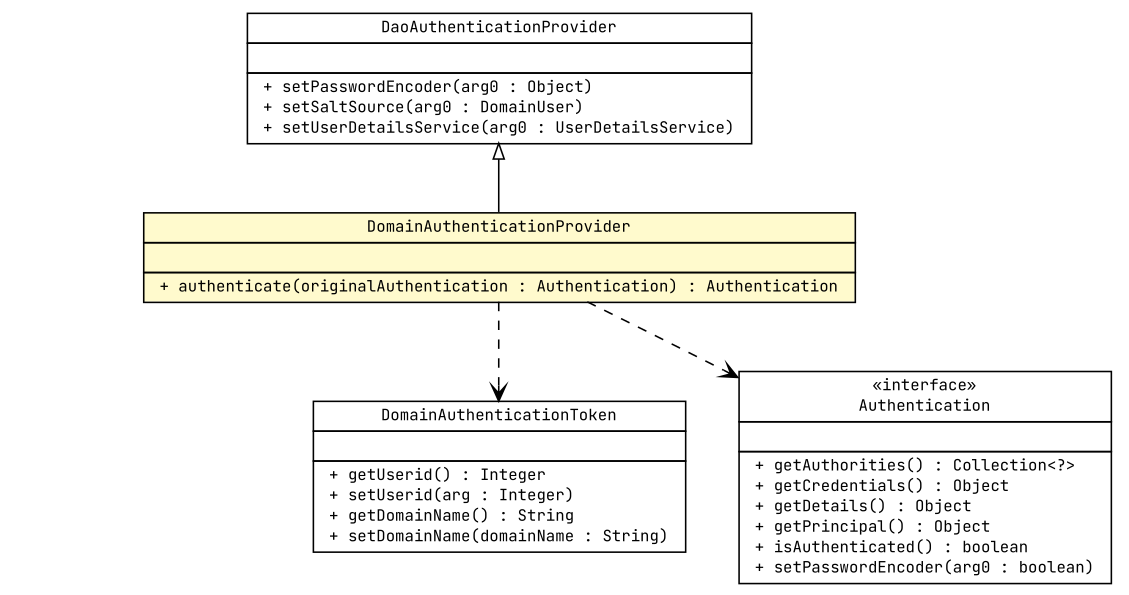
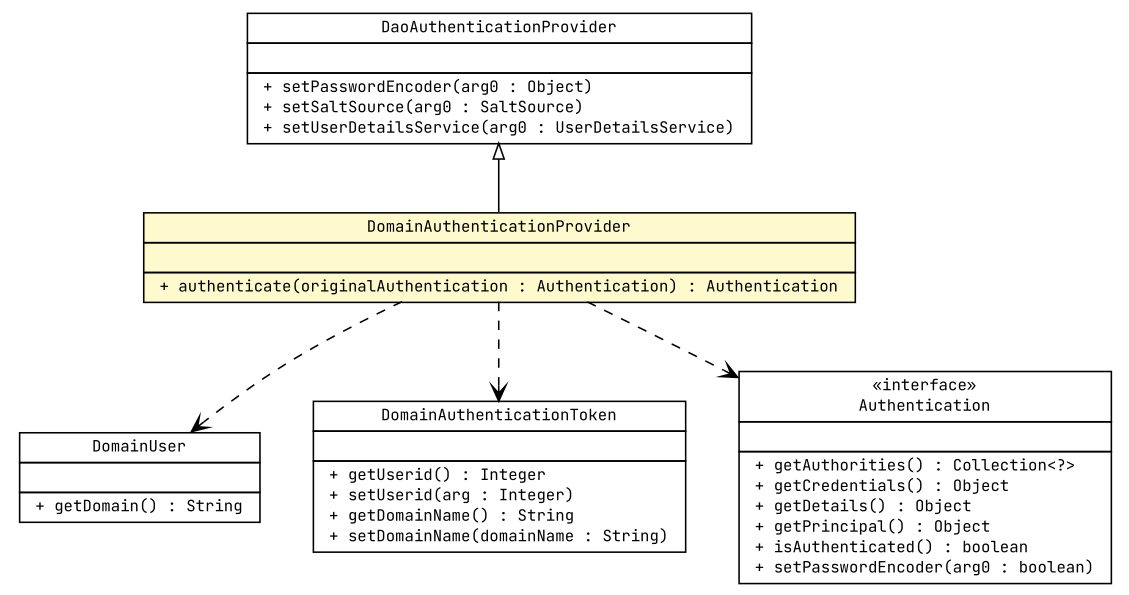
  digraph {
    fontname="JetBrains Mono"
    nodesep=0.25
    rankdir=TB
    ranksep=0.5
    node [fontcolor=black fontname="JetBrains Mono" fontsize=10.0 shape=plaintext]
    edge [arrowhead=open color=black fontcolor=black fontname="JetBrains Mono" fontsize=10.0 headport=p labelfontname=Helvetica labelfontsize=10 style=dashed tailport=p]
+   n1 [label=<<table title="com.inn.headstartdemo.security.core.userdetails.DomainUser" border="0" cellborder="1" cellspacing="0" cellpadding="2" port="p" href="../../core/userdetails/DomainUser.html"> 		<tr><td><table border="0" cellspacing="0" cellpadding="1"> <tr><td align="center" balign="center"> DomainUser </td></tr> 		</table></td></tr> 		<tr><td><table border="0" cellspacing="0" cellpadding="1"> <tr><td align="left" balign="left">  </td></tr> 		</table></td></tr> 		<tr><td><table border="0" cellspacing="0" cellpadding="1"> <tr><td align="left" balign="left"> + getDomain() : String </td></tr> 		</table></td></tr> 		</table>>]
    n2 [label=<<table title="com.inn.headstartdemo.security.authentication.DomainAuthenticationToken" border="0" cellborder="1" cellspacing="0" cellpadding="2" port="p" href="../DomainAuthenticationToken.html"> 		<tr><td><table border="0" cellspacing="0" cellpadding="1"> <tr><td align="center" balign="center"> DomainAuthenticationToken </td></tr> 		</table></td></tr> 		<tr><td><table border="0" cellspacing="0" cellpadding="1"> <tr><td align="left" balign="left">  </td></tr> 		</table></td></tr> 		<tr><td><table border="0" cellspacing="0" cellpadding="1"> <tr><td align="left" balign="left"> + getUserid() : Integer </td></tr> <tr><td align="left" balign="left"> + setUserid(arg : Integer) </td></tr> <tr><td align="left" balign="left"> + getDomainName() : String </td></tr> <tr><td align="left" balign="left"> + setDomainName(domainName : String) </td></tr> 		</table></td></tr> 		</table>>]
    n3 [label=<<table title="com.inn.headstartdemo.security.authentication.dao.DomainAuthenticationProvider" border="0" cellborder="1" cellspacing="0" cellpadding="2" port="p" bgcolor="lemonChiffon" href="./DomainAuthenticationProvider.html"> 		<tr><td><table border="0" cellspacing="0" cellpadding="1"> <tr><td align="center" balign="center"> DomainAuthenticationProvider </td></tr> 		</table></td></tr> 		<tr><td><table border="0" cellspacing="0" cellpadding="1"> <tr><td align="left" balign="left">  </td></tr> 		</table></td></tr> 		<tr><td><table border="0" cellspacing="0" cellpadding="1"> <tr><td align="left" balign="left"> + authenticate(originalAuthentication : Authentication) : Authentication </td></tr> 		</table></td></tr> 		</table>>]
    n4 [label=<<table title="org.springframework.security.core.Authentication" border="0" cellborder="1" cellspacing="0" cellpadding="2" port="p" href="http://java.sun.com/j2se/1.4.2/docs/api/org/springframework/security/core/Authentication.html"> 		<tr><td><table border="0" cellspacing="0" cellpadding="1"> <tr><td align="center" balign="center"> &#171;interface&#187; </td></tr> <tr><td align="center" balign="center"> Authentication </td></tr> 		</table></td></tr> 		<tr><td><table border="0" cellspacing="0" cellpadding="1"> <tr><td align="left" balign="left">  </td></tr> 		</table></td></tr> 		<tr><td><table border="0" cellspacing="0" cellpadding="1"> <tr><td align="left" balign="left"> + getAuthorities() : Collection&lt;?&gt; </td></tr> <tr><td align="left" balign="left"> + getCredentials() : Object </td></tr> <tr><td align="left" balign="left"> + getDetails() : Object </td></tr> <tr><td align="left" balign="left"> + getPrincipal() : Object </td></tr> <tr><td align="left" balign="left"> + isAuthenticated() : boolean </td></tr> <tr><td align="left" balign="left"> + setPasswordEncoder(arg0 : boolean) </td></tr> 		</table></td></tr> 		</table>>]
-   n5 [label=<<table title="org.springframework.security.authentication.dao.DaoAuthenticationProvider" border="0" cellborder="1" cellspacing="0" cellpadding="2" port="p" href="http://java.sun.com/j2se/1.4.2/docs/api/org/springframework/security/authentication/dao/DaoAuthenticationProvider.html"> 		<tr><td><table border="0" cellspacing="0" cellpadding="1"> <tr><td align="center" balign="center"> DaoAuthenticationProvider </td></tr> 		</table></td></tr> 		<tr><td><table border="0" cellspacing="0" cellpadding="1"> <tr><td align="left" balign="left">  </td></tr> 		</table></td></tr> 		<tr><td><table border="0" cellspacing="0" cellpadding="1"> <tr><td align="left" balign="left"> + setPasswordEncoder(arg0 : Object) </td></tr> <tr><td align="left" balign="left"> + setSaltSource(arg0 : DomainUser) </td></tr> <tr><td align="left" balign="left"> + setUserDetailsService(arg0 : UserDetailsService) </td></tr> 		</table></td></tr> 		</table>>]
+   n5 [label=<<table title="org.springframework.security.authentication.dao.DaoAuthenticationProvider" border="0" cellborder="1" cellspacing="0" cellpadding="2" port="p" href="http://java.sun.com/j2se/1.4.2/docs/api/org/springframework/security/authentication/dao/DaoAuthenticationProvider.html"> 		<tr><td><table border="0" cellspacing="0" cellpadding="1"> <tr><td align="center" balign="center"> DaoAuthenticationProvider </td></tr> 		</table></td></tr> 		<tr><td><table border="0" cellspacing="0" cellpadding="1"> <tr><td align="left" balign="left">  </td></tr> 		</table></td></tr> 		<tr><td><table border="0" cellspacing="0" cellpadding="1"> <tr><td align="left" balign="left"> + setPasswordEncoder(arg0 : Object) </td></tr> <tr><td align="left" balign="left"> + setSaltSource(arg0 : SaltSource) </td></tr> <tr><td align="left" balign="left"> + setUserDetailsService(arg0 : UserDetailsService) </td></tr> 		</table></td></tr> 		</table>>]
+   n3 -> n1
    n3 -> n2
    n3 -> n4
    n5 -> n3 [arrowtail=empty dir=back fontsize=10 arrowhead="" color="" fontcolor="" style=""]
  }
